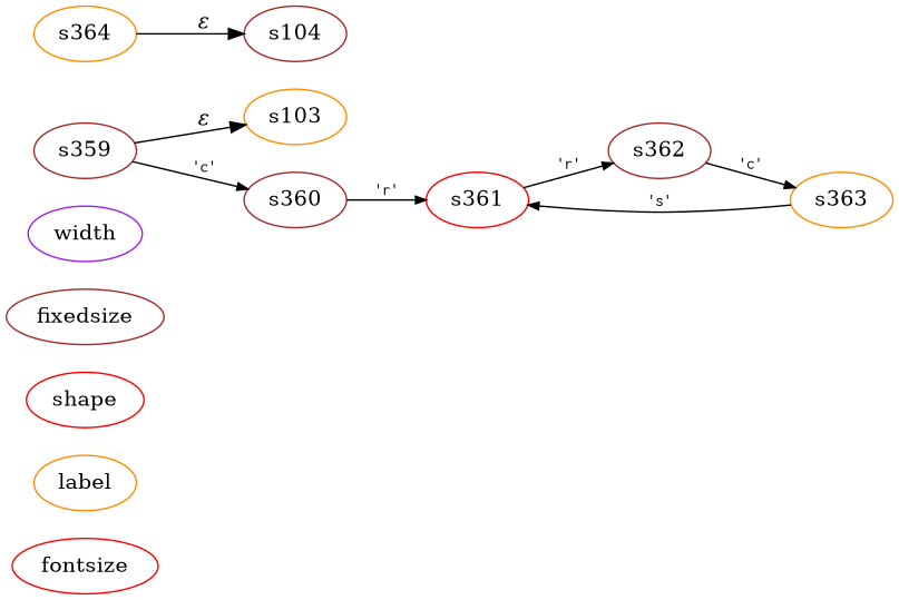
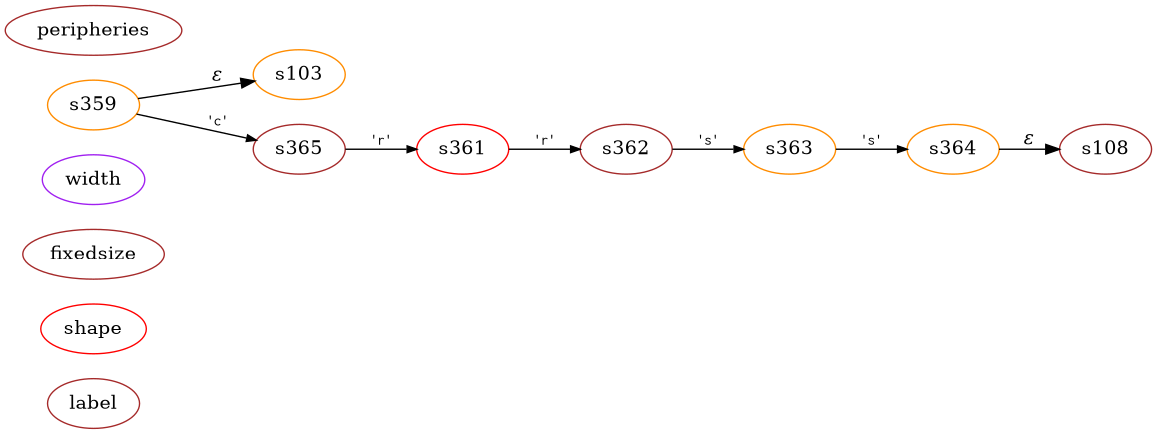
  digraph {
    rankdir=LR
    node [color=brown]
    edge [fontname=Courier arrowhead=normal arrowsize=.7 fontsize=11]
-   fontsize [color=red]
-   label [color=darkorange]
+   label
    shape [color=red]
    fixedsize
    width [color=purple]
    s103 [color=darkorange]
-   s359
-   s360
+   s359 [color=darkorange]
+   s360 [label=s365]
+   peripheries
    s361 [color=red]
    s362
    s363 [color=darkorange]
    s364 [color=darkorange]
-   s104
+   s104 [label=s108]
    s359 -> s103 [fontname="Times-Italic" label="&epsilon;" arrowhead="" arrowsize="" fontsize=""]
    s359 -> s360 [label="'c'"]
    s360 -> s361 [label="'r'"]
    s361 -> s362 [label="'r'"]
-   s362 -> s363 [label="'c'"]
-   s363 -> s361 [label="'s'"]
+   s362 -> s363 [label="'s'"]
+   s363 -> s364 [label="'s'"]
    s364 -> s104 [fontname="Times-Italic" label="&epsilon;" arrowhead="" arrowsize="" fontsize=""]
  }
